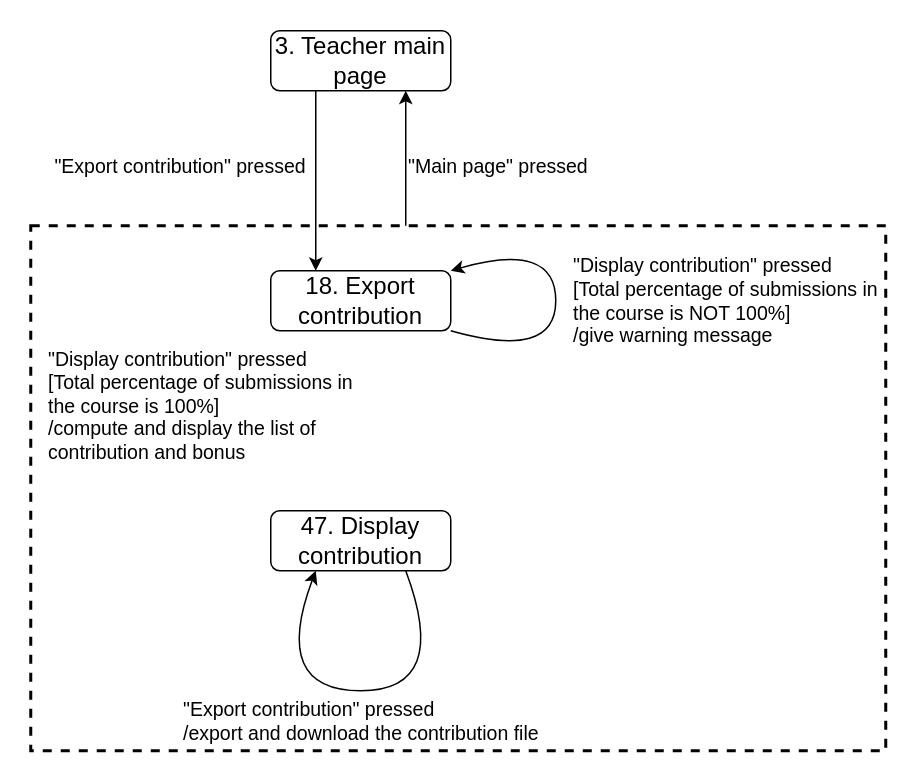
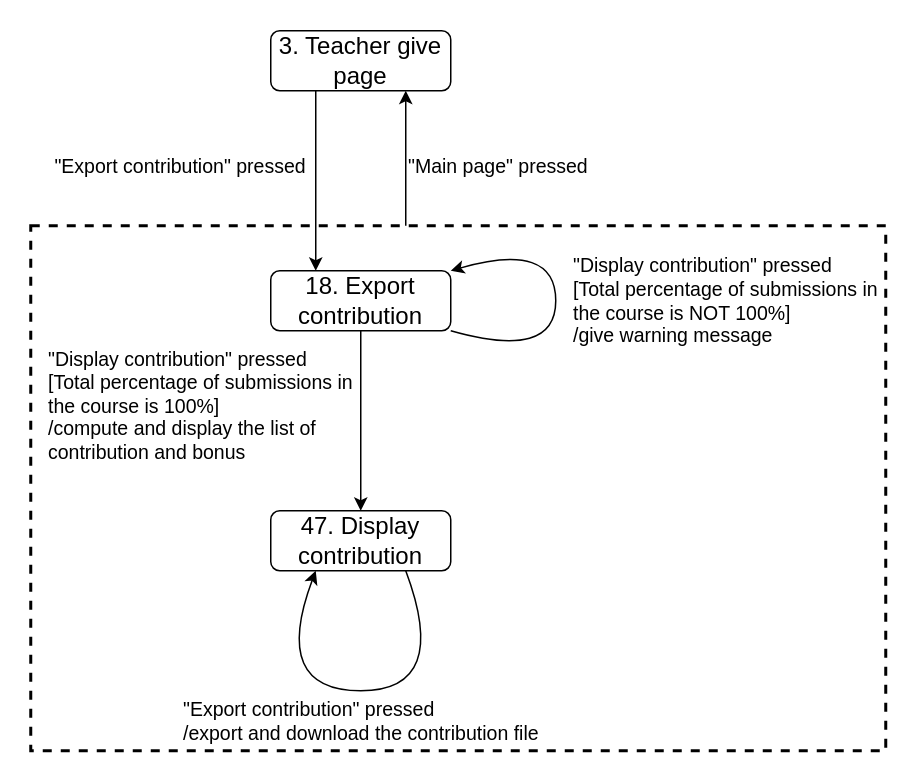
  <mxCell id="0" />
  <mxCell id="1" parent="0" />
  <mxCell id="2" value="" style="rounded=0;whiteSpace=wrap;html=1;fillColor=none;dashed=1;strokeWidth=2;" parent="1" vertex="1"><mxGeometry x="20" y="150" width="570" height="350" as="geometry" /></mxCell>
  <mxCell id="3" style="edgeStyle=orthogonalEdgeStyle;rounded=0;orthogonalLoop=1;jettySize=auto;html=1;exitX=0.25;exitY=1;exitDx=0;exitDy=0;entryX=0.25;entryY=0;entryDx=0;entryDy=0;" parent="1" source="4" target="7" edge="1"><mxGeometry relative="1" as="geometry" /></mxCell>
- <mxCell id="4" value="&lt;font style=&quot;font-size: 16px&quot;&gt;3. Teacher main page&lt;/font&gt;" style="rounded=1;whiteSpace=wrap;html=1;" parent="1" vertex="1"><mxGeometry x="180" y="20" width="120" height="40" as="geometry" /></mxCell>
+ <mxCell id="4" value="&lt;font style=&quot;font-size: 16px&quot;&gt;3. Teacher give page&lt;/font&gt;" style="rounded=1;whiteSpace=wrap;html=1;" parent="1" vertex="1"><mxGeometry x="180" y="20" width="120" height="40" as="geometry" /></mxCell>
  <mxCell id="5" style="edgeStyle=orthogonalEdgeStyle;rounded=0;orthogonalLoop=1;jettySize=auto;html=1;entryX=0.75;entryY=1;entryDx=0;entryDy=0;" parent="1" source="2" target="4" edge="1"><mxGeometry relative="1" as="geometry"><Array as="points"><mxPoint x="270" y="120" /><mxPoint x="270" y="120" /></Array></mxGeometry></mxCell>
+ <mxCell id="6" style="edgeStyle=orthogonalEdgeStyle;rounded=0;orthogonalLoop=1;jettySize=auto;html=1;exitX=0.5;exitY=1;exitDx=0;exitDy=0;entryX=0.5;entryY=0;entryDx=0;entryDy=0;" parent="1" source="7" target="15" edge="1"><mxGeometry relative="1" as="geometry" /></mxCell>
  <mxCell id="7" value="&lt;span style=&quot;font-size: 16px&quot;&gt;18. Export contribution&lt;/span&gt;" style="rounded=1;whiteSpace=wrap;html=1;" parent="1" vertex="1"><mxGeometry x="180" y="180" width="120" height="40" as="geometry" /></mxCell>
  <mxCell id="8" value="&lt;font style=&quot;font-size: 13px&quot;&gt;&quot;Export contribution&quot; pressed&lt;/font&gt;" style="text;html=1;strokeColor=none;fillColor=none;align=center;verticalAlign=middle;whiteSpace=wrap;rounded=0;" parent="1" vertex="1"><mxGeometry x="30" y="100" width="180" height="20" as="geometry" /></mxCell>
  <mxCell id="9" value="&lt;span style=&quot;font-size: 13px&quot;&gt;&quot;Display contribution&quot; pressed&lt;br&gt;[Total percentage of submissions in the course is 100%]&lt;br&gt;/compute and display the list of contribution and bonus&lt;br&gt;&lt;/span&gt;" style="text;html=1;strokeColor=none;fillColor=none;align=left;verticalAlign=middle;whiteSpace=wrap;rounded=0;" parent="1" vertex="1"><mxGeometry x="30" y="230" width="210" height="80" as="geometry" /></mxCell>
  <mxCell id="10" value="&lt;span style=&quot;font-size: 13px&quot;&gt;&quot;Main page&quot; pressed&lt;/span&gt;" style="text;html=1;strokeColor=none;fillColor=none;align=left;verticalAlign=middle;whiteSpace=wrap;rounded=0;" parent="1" vertex="1"><mxGeometry x="270" y="100" width="140" height="20" as="geometry" /></mxCell>
  <mxCell id="11" value="" style="curved=1;endArrow=classic;html=1;entryX=1;entryY=0;entryDx=0;entryDy=0;exitX=1;exitY=1;exitDx=0;exitDy=0;" parent="1" source="7" target="7" edge="1"><mxGeometry width="50" height="50" relative="1" as="geometry"><mxPoint x="430" y="220" as="sourcePoint" /><mxPoint x="430" y="180" as="targetPoint" /><Array as="points"><mxPoint x="370" y="240" /><mxPoint x="370" y="160" /></Array></mxGeometry></mxCell>
  <mxCell id="12" value="&lt;span style=&quot;font-size: 13px&quot;&gt;&quot;Display contribution&quot; pressed&lt;br&gt;[Total percentage of submissions in the course is NOT 100%]&lt;br&gt;/give warning message&lt;br&gt;&lt;/span&gt;" style="text;html=1;strokeColor=none;fillColor=none;align=left;verticalAlign=middle;whiteSpace=wrap;rounded=0;" parent="1" vertex="1"><mxGeometry x="380" y="160" width="210" height="80" as="geometry" /></mxCell>
  <mxCell id="13" value="" style="curved=1;endArrow=classic;html=1;entryX=0.25;entryY=1;entryDx=0;entryDy=0;exitX=0.75;exitY=1;exitDx=0;exitDy=0;" parent="1" source="15" target="15" edge="1"><mxGeometry width="50" height="50" relative="1" as="geometry"><mxPoint x="270" y="380" as="sourcePoint" /><mxPoint x="210" y="380" as="targetPoint" /><Array as="points"><mxPoint x="300" y="460" /><mxPoint x="180" y="460" /></Array></mxGeometry></mxCell>
  <mxCell id="14" value="&lt;span style=&quot;font-size: 13px&quot;&gt;&quot;Export contribution&quot; pressed&lt;br&gt;/export and download the contribution file&lt;br&gt;&lt;/span&gt;" style="text;html=1;strokeColor=none;fillColor=none;align=left;verticalAlign=middle;whiteSpace=wrap;rounded=0;" parent="1" vertex="1"><mxGeometry x="120" y="460" width="260" height="40" as="geometry" /></mxCell>
  <mxCell id="15" value="&lt;span style=&quot;font-size: 16px&quot;&gt;47. Display contribution&lt;/span&gt;" style="rounded=1;whiteSpace=wrap;html=1;" parent="1" vertex="1"><mxGeometry x="180" y="340" width="120" height="40" as="geometry" /></mxCell>
